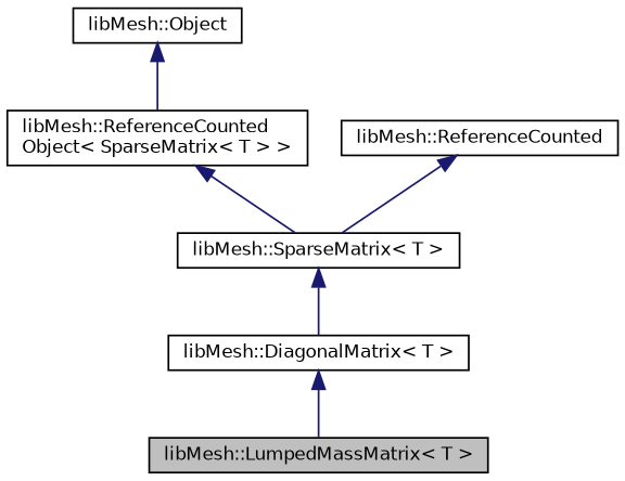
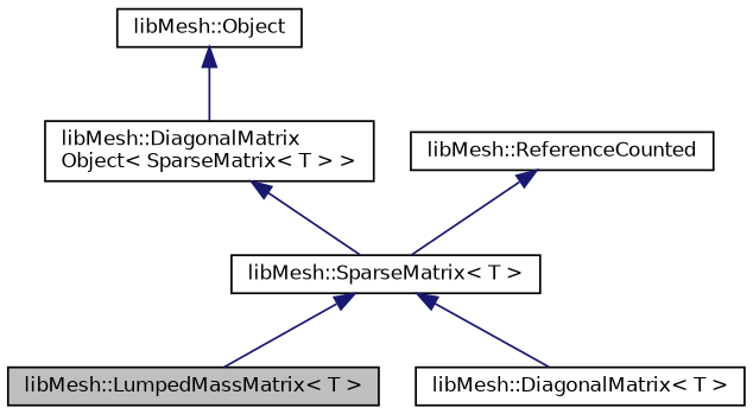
  digraph {
    node [color=black fillcolor=white fontname=Helvetica fontsize=10 shape=record style=filled]
    edge [color=midnightblue dir=back fontname=Helvetica fontsize=10 labelfontname=Helvetica labelfontsize=10 style=solid]
    n1 [fillcolor=grey75 fontcolor=black height=0.2 label="libMesh::LumpedMassMatrix\< T \>" width=0.4]
    n2 [height=0.2 label="libMesh::DiagonalMatrix\< T \>" width=0.4]
    n3 [height=0.2 label="libMesh::SparseMatrix\< T \>" width=0.4]
-   n4 [height=0.2 label="libMesh::ReferenceCounted\lObject\< SparseMatrix\< T \> \>" width=0.4]
+   n4 [height=0.2 label="libMesh::DiagonalMatrix\lObject\< SparseMatrix\< T \> \>" width=0.4]
    n5 [height=0.2 label="libMesh::Object" width=0.4]
    n6 [height=0.2 label="libMesh::ReferenceCounted" width=0.4]
-   n2 -> n1
+   n3 -> n1
    n3 -> n2
    n4 -> n3
    n5 -> n4
    n6 -> n3
  }
